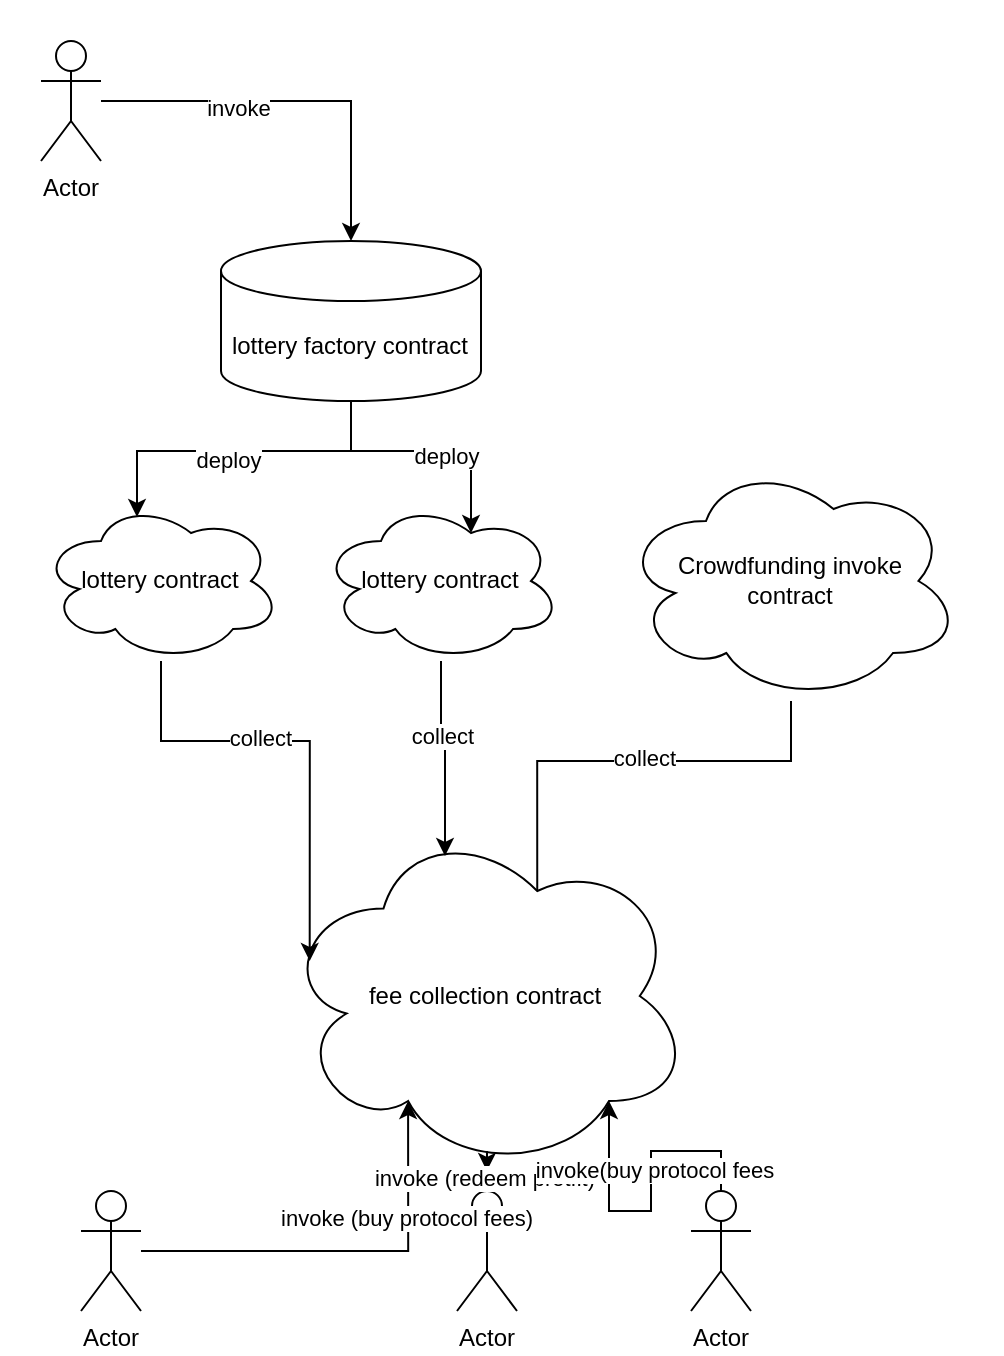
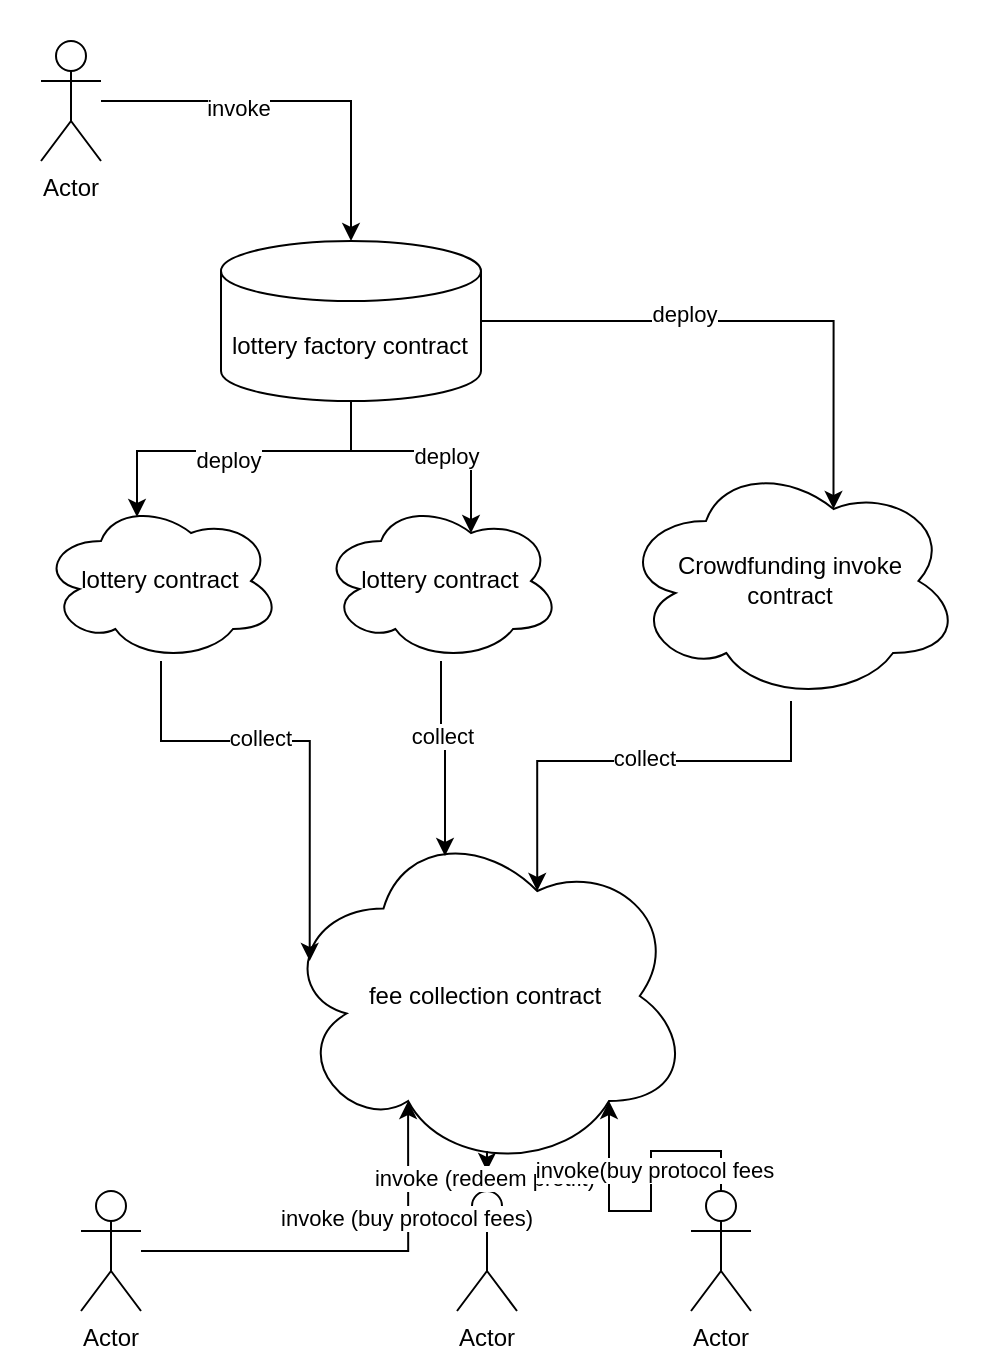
  <mxCell id="0" />
  <mxCell id="1" parent="0" />
  <mxCell id="2" value="lottery contract" style="ellipse;shape=cloud;whiteSpace=wrap;html=1;" vertex="1" parent="1"><mxGeometry x="20" y="250" width="120" height="80" as="geometry" /></mxCell>
  <mxCell id="3" value="fee collection contract" style="ellipse;shape=cloud;whiteSpace=wrap;html=1;" vertex="1" parent="1"><mxGeometry x="140" y="410" width="205" height="175" as="geometry" /></mxCell>
  <mxCell id="4" value="Crowdfunding invoke&lt;div&gt;contract&lt;/div&gt;" style="ellipse;shape=cloud;whiteSpace=wrap;html=1;" vertex="1" parent="1"><mxGeometry x="310" y="230" width="170" height="120" as="geometry" /></mxCell>
  <mxCell id="5" value="lottery factory contract" style="shape=cylinder3;whiteSpace=wrap;html=1;boundedLbl=1;backgroundOutline=1;size=15;" vertex="1" parent="1"><mxGeometry x="110" y="120" width="130" height="80" as="geometry" /></mxCell>
  <mxCell id="6" value="lottery contract" style="ellipse;shape=cloud;whiteSpace=wrap;html=1;" vertex="1" parent="1"><mxGeometry x="160" y="250" width="120" height="80" as="geometry" /></mxCell>
  <mxCell id="7" style="edgeStyle=orthogonalEdgeStyle;rounded=0;orthogonalLoop=1;jettySize=auto;html=1;entryX=0.4;entryY=0.1;entryDx=0;entryDy=0;entryPerimeter=0;" edge="1" parent="1" source="5" target="2"><mxGeometry relative="1" as="geometry" /></mxCell>
  <mxCell id="8" value="deploy" style="edgeLabel;html=1;align=center;verticalAlign=middle;resizable=0;points=[];" vertex="1" connectable="0" parent="7"><mxGeometry x="0.059" y="4" relative="1" as="geometry"><mxPoint as="offset" /></mxGeometry></mxCell>
  <mxCell id="9" style="edgeStyle=orthogonalEdgeStyle;rounded=0;orthogonalLoop=1;jettySize=auto;html=1;entryX=0.625;entryY=0.2;entryDx=0;entryDy=0;entryPerimeter=0;" edge="1" parent="1" source="5" target="6"><mxGeometry relative="1" as="geometry" /></mxCell>
  <mxCell id="10" value="deploy" style="edgeLabel;html=1;align=center;verticalAlign=middle;resizable=0;points=[];" vertex="1" connectable="0" parent="9"><mxGeometry x="0.137" y="-2" relative="1" as="geometry"><mxPoint as="offset" /></mxGeometry></mxCell>
+ <mxCell id="11" style="edgeStyle=orthogonalEdgeStyle;rounded=0;orthogonalLoop=1;jettySize=auto;html=1;entryX=0.625;entryY=0.2;entryDx=0;entryDy=0;entryPerimeter=0;" edge="1" parent="1" source="5" target="4"><mxGeometry relative="1" as="geometry" /></mxCell>
+ <mxCell id="12" value="deploy" style="edgeLabel;html=1;align=center;verticalAlign=middle;resizable=0;points=[];" vertex="1" connectable="0" parent="11"><mxGeometry x="-0.256" y="4" relative="1" as="geometry"><mxPoint as="offset" /></mxGeometry></mxCell>
  <mxCell id="13" style="edgeStyle=orthogonalEdgeStyle;rounded=0;orthogonalLoop=1;jettySize=auto;html=1;entryX=0.07;entryY=0.4;entryDx=0;entryDy=0;entryPerimeter=0;" edge="1" parent="1" source="2" target="3"><mxGeometry relative="1" as="geometry" /></mxCell>
  <mxCell id="14" value="collect" style="edgeLabel;html=1;align=center;verticalAlign=middle;resizable=0;points=[];" vertex="1" connectable="0" parent="13"><mxGeometry x="-0.209" y="2" relative="1" as="geometry"><mxPoint as="offset" /></mxGeometry></mxCell>
  <mxCell id="15" style="edgeStyle=orthogonalEdgeStyle;rounded=0;orthogonalLoop=1;jettySize=auto;html=1;entryX=0.4;entryY=0.1;entryDx=0;entryDy=0;entryPerimeter=0;" edge="1" parent="1" source="6" target="3"><mxGeometry relative="1" as="geometry" /></mxCell>
  <mxCell id="16" value="collect" style="edgeLabel;html=1;align=center;verticalAlign=middle;resizable=0;points=[];" vertex="1" connectable="0" parent="15"><mxGeometry x="-0.255" relative="1" as="geometry"><mxPoint as="offset" /></mxGeometry></mxCell>
- <mxCell id="17" style="edgeStyle=orthogonalEdgeStyle;rounded=0;orthogonalLoop=1;jettySize=auto;html=1;entryX=0.625;entryY=0.2;entryDx=0;entryDy=0;entryPerimeter=0;endArrow=none;" edge="1" parent="1" source="4" target="3"><mxGeometry relative="1" as="geometry" /></mxCell>
+ <mxCell id="17" style="edgeStyle=orthogonalEdgeStyle;rounded=0;orthogonalLoop=1;jettySize=auto;html=1;entryX=0.625;entryY=0.2;entryDx=0;entryDy=0;entryPerimeter=0;" edge="1" parent="1" source="4" target="3"><mxGeometry relative="1" as="geometry" /></mxCell>
  <mxCell id="18" value="collect" style="edgeLabel;html=1;align=center;verticalAlign=middle;resizable=0;points=[];" vertex="1" connectable="0" parent="17"><mxGeometry x="-0.061" y="-2" relative="1" as="geometry"><mxPoint as="offset" /></mxGeometry></mxCell>
  <mxCell id="19" value="Actor" style="shape=umlActor;verticalLabelPosition=bottom;verticalAlign=top;html=1;outlineConnect=0;" vertex="1" parent="1"><mxGeometry x="40" y="595" width="30" height="60" as="geometry" /></mxCell>
  <mxCell id="20" value="Actor" style="shape=umlActor;verticalLabelPosition=bottom;verticalAlign=top;html=1;outlineConnect=0;" vertex="1" parent="1"><mxGeometry x="228" y="595" width="30" height="60" as="geometry" /></mxCell>
  <mxCell id="21" value="Actor" style="shape=umlActor;verticalLabelPosition=bottom;verticalAlign=top;html=1;outlineConnect=0;" vertex="1" parent="1"><mxGeometry x="345" y="595" width="30" height="60" as="geometry" /></mxCell>
  <mxCell id="22" style="edgeStyle=orthogonalEdgeStyle;rounded=0;orthogonalLoop=1;jettySize=auto;html=1;" edge="1" parent="1" source="24" target="5"><mxGeometry relative="1" as="geometry" /></mxCell>
  <mxCell id="23" value="invoke" style="edgeLabel;html=1;align=center;verticalAlign=middle;resizable=0;points=[];" vertex="1" connectable="0" parent="22"><mxGeometry x="-0.307" y="-3" relative="1" as="geometry"><mxPoint as="offset" /></mxGeometry></mxCell>
  <mxCell id="24" value="Actor" style="shape=umlActor;verticalLabelPosition=bottom;verticalAlign=top;html=1;outlineConnect=0;" vertex="1" parent="1"><mxGeometry x="20" y="20" width="30" height="60" as="geometry" /></mxCell>
  <mxCell id="25" style="edgeStyle=orthogonalEdgeStyle;rounded=0;orthogonalLoop=1;jettySize=auto;html=1;entryX=0.31;entryY=0.8;entryDx=0;entryDy=0;entryPerimeter=0;" edge="1" parent="1" source="19" target="3"><mxGeometry relative="1" as="geometry" /></mxCell>
  <mxCell id="26" value="invoke (buy protocol fees)" style="edgeLabel;html=1;align=center;verticalAlign=middle;resizable=0;points=[];" vertex="1" connectable="0" parent="25"><mxGeometry x="0.435" y="1" relative="1" as="geometry"><mxPoint as="offset" /></mxGeometry></mxCell>
  <mxCell id="27" style="edgeStyle=orthogonalEdgeStyle;rounded=0;orthogonalLoop=1;jettySize=auto;html=1;entryX=0.502;entryY=1;entryDx=0;entryDy=0;entryPerimeter=0;" edge="1" parent="1" source="20" target="3"><mxGeometry relative="1" as="geometry" /></mxCell>
  <mxCell id="28" value="invoke (redeem protfit)" style="edgeLabel;html=1;align=center;verticalAlign=middle;resizable=0;points=[];" vertex="1" connectable="0" parent="27"><mxGeometry x="-0.546" y="2" relative="1" as="geometry"><mxPoint as="offset" /></mxGeometry></mxCell>
  <mxCell id="29" style="edgeStyle=orthogonalEdgeStyle;rounded=0;orthogonalLoop=1;jettySize=auto;html=1;entryX=0.8;entryY=0.8;entryDx=0;entryDy=0;entryPerimeter=0;" edge="1" parent="1" source="21" target="3"><mxGeometry relative="1" as="geometry" /></mxCell>
  <mxCell id="30" value="invoke(buy protocol fees" style="edgeLabel;html=1;align=center;verticalAlign=middle;resizable=0;points=[];" vertex="1" connectable="0" parent="29"><mxGeometry x="-0.21" y="1" relative="1" as="geometry"><mxPoint as="offset" /></mxGeometry></mxCell>
